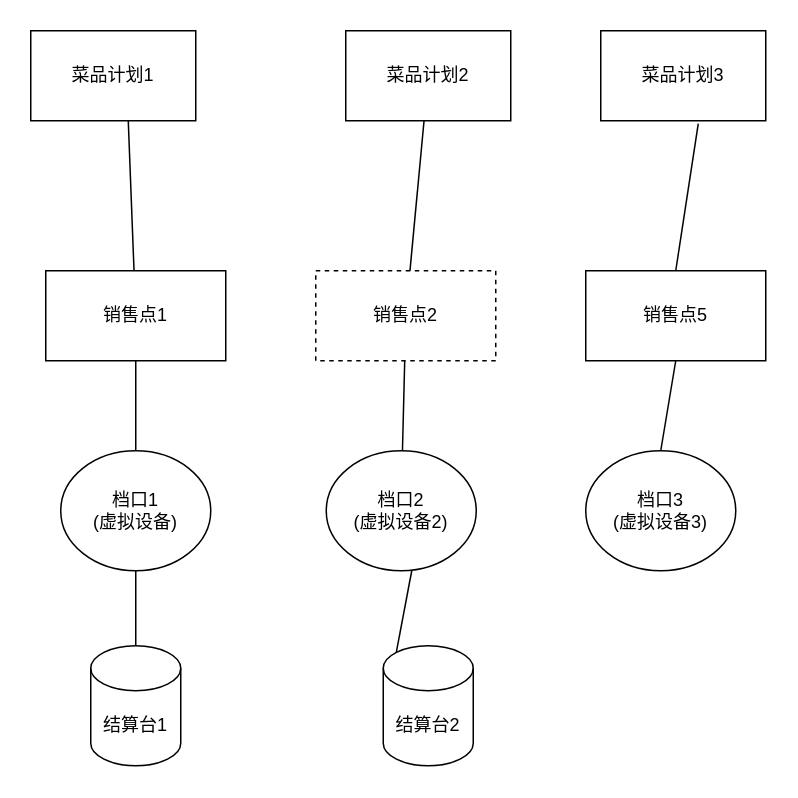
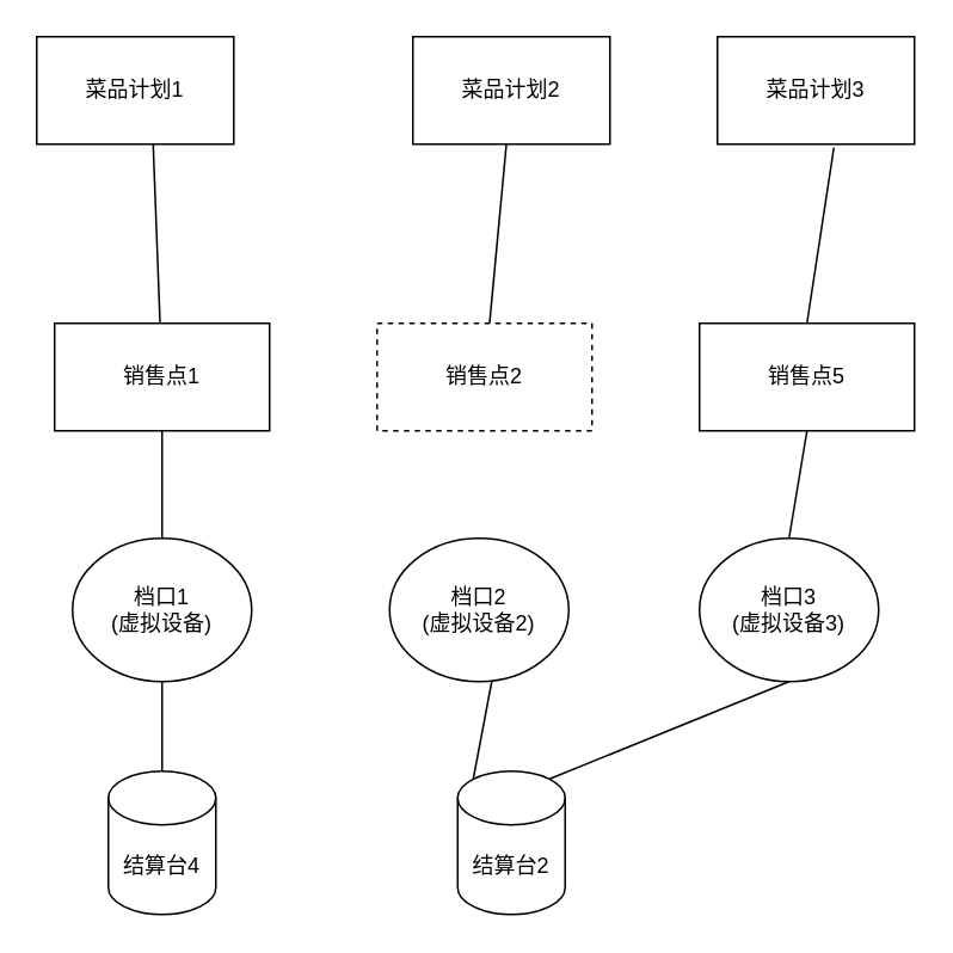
  <mxCell id="0" />
  <mxCell id="1" parent="0" />
  <mxCell id="2" value="销售点1" style="rounded=0;whiteSpace=wrap;html=1;" vertex="1" parent="1"><mxGeometry x="30" y="180" width="120" height="60" as="geometry" /></mxCell>
  <mxCell id="3" value="销售点2" style="rounded=0;whiteSpace=wrap;html=1;dashed=1;" vertex="1" parent="1"><mxGeometry x="210" y="180" width="120" height="60" as="geometry" /></mxCell>
  <mxCell id="4" value="销售点5" style="rounded=0;whiteSpace=wrap;html=1;" vertex="1" parent="1"><mxGeometry x="390" y="180" width="120" height="60" as="geometry" /></mxCell>
  <mxCell id="5" value="档口1&lt;br&gt;(虚拟设备)" style="ellipse;whiteSpace=wrap;html=1;" vertex="1" parent="1"><mxGeometry x="40" y="300" width="100" height="80" as="geometry" /></mxCell>
  <mxCell id="6" value="档口2&lt;br&gt;(虚拟设备2)" style="ellipse;whiteSpace=wrap;html=1;" vertex="1" parent="1"><mxGeometry x="217" y="300" width="100" height="80" as="geometry" /></mxCell>
  <mxCell id="7" value="" style="endArrow=none;html=1;exitX=0.5;exitY=1;exitDx=0;exitDy=0;" edge="1" parent="1" source="2" target="5"><mxGeometry width="50" height="50" relative="1" as="geometry"><mxPoint x="290" y="440" as="sourcePoint" /><mxPoint x="340" y="390" as="targetPoint" /></mxGeometry></mxCell>
- <mxCell id="8" value="" style="endArrow=none;html=1;" edge="1" parent="1" source="6" target="3"><mxGeometry width="50" height="50" relative="1" as="geometry"><mxPoint x="290" y="440" as="sourcePoint" /><mxPoint x="340" y="390" as="targetPoint" /></mxGeometry></mxCell>
  <mxCell id="9" value="菜品计划1" style="rounded=0;whiteSpace=wrap;html=1;" vertex="1" parent="1"><mxGeometry x="20" y="20" width="110" height="60" as="geometry" /></mxCell>
  <mxCell id="10" value="菜品计划2" style="rounded=0;whiteSpace=wrap;html=1;" vertex="1" parent="1"><mxGeometry x="230" y="20" width="110" height="60" as="geometry" /></mxCell>
  <mxCell id="11" value="菜品计划3" style="rounded=0;whiteSpace=wrap;html=1;" vertex="1" parent="1"><mxGeometry x="400" y="20" width="110" height="60" as="geometry" /></mxCell>
  <mxCell id="12" value="" style="endArrow=none;html=1;entryX=0.591;entryY=1;entryDx=0;entryDy=0;entryPerimeter=0;" edge="1" parent="1" source="2" target="9"><mxGeometry width="50" height="50" relative="1" as="geometry"><mxPoint x="290" y="240" as="sourcePoint" /><mxPoint x="340" y="190" as="targetPoint" /></mxGeometry></mxCell>
  <mxCell id="13" value="" style="endArrow=none;html=1;" edge="1" parent="1" source="3" target="10"><mxGeometry width="50" height="50" relative="1" as="geometry"><mxPoint x="290" y="240" as="sourcePoint" /><mxPoint x="340" y="190" as="targetPoint" /></mxGeometry></mxCell>
  <mxCell id="14" value="" style="endArrow=none;html=1;entryX=0.591;entryY=1.033;entryDx=0;entryDy=0;entryPerimeter=0;exitX=0.5;exitY=0;exitDx=0;exitDy=0;" edge="1" parent="1" source="4" target="11"><mxGeometry width="50" height="50" relative="1" as="geometry"><mxPoint x="290" y="240" as="sourcePoint" /><mxPoint x="340" y="190" as="targetPoint" /></mxGeometry></mxCell>
  <mxCell id="15" value="档口3&lt;br&gt;(虚拟设备3)" style="ellipse;whiteSpace=wrap;html=1;" vertex="1" parent="1"><mxGeometry x="390" y="300" width="100" height="80" as="geometry" /></mxCell>
  <mxCell id="16" value="" style="endArrow=none;html=1;entryX=0.5;entryY=1;entryDx=0;entryDy=0;exitX=0.5;exitY=0;exitDx=0;exitDy=0;" edge="1" parent="1" source="15" target="4"><mxGeometry width="50" height="50" relative="1" as="geometry"><mxPoint x="290" y="240" as="sourcePoint" /><mxPoint x="340" y="190" as="targetPoint" /></mxGeometry></mxCell>
- <mxCell id="17" value="结算台1" style="shape=cylinder3;whiteSpace=wrap;html=1;boundedLbl=1;backgroundOutline=1;size=15;" vertex="1" parent="1"><mxGeometry x="60" y="430" width="60" height="80" as="geometry" /></mxCell>
+ <mxCell id="17" value="结算台4" style="shape=cylinder3;whiteSpace=wrap;html=1;boundedLbl=1;backgroundOutline=1;size=15;" vertex="1" parent="1"><mxGeometry x="60" y="430" width="60" height="80" as="geometry" /></mxCell>
  <mxCell id="18" value="结算台2" style="shape=cylinder3;whiteSpace=wrap;html=1;boundedLbl=1;backgroundOutline=1;size=15;" vertex="1" parent="1"><mxGeometry x="255" y="430" width="60" height="80" as="geometry" /></mxCell>
  <mxCell id="19" value="" style="endArrow=none;html=1;exitX=0.5;exitY=1;exitDx=0;exitDy=0;" edge="1" parent="1" source="5" target="17"><mxGeometry width="50" height="50" relative="1" as="geometry"><mxPoint x="290" y="340" as="sourcePoint" /><mxPoint x="340" y="290" as="targetPoint" /></mxGeometry></mxCell>
  <mxCell id="20" value="" style="endArrow=none;html=1;exitX=0.57;exitY=1;exitDx=0;exitDy=0;exitPerimeter=0;entryX=0.145;entryY=0;entryDx=0;entryDy=4.35;entryPerimeter=0;" edge="1" parent="1" source="6" target="18"><mxGeometry width="50" height="50" relative="1" as="geometry"><mxPoint x="290" y="340" as="sourcePoint" /><mxPoint x="340" y="290" as="targetPoint" /></mxGeometry></mxCell>
+ <mxCell id="21" value="" style="endArrow=none;html=1;exitX=0.855;exitY=0;exitDx=0;exitDy=4.35;exitPerimeter=0;entryX=0.5;entryY=1;entryDx=0;entryDy=0;" edge="1" parent="1" source="18" target="15"><mxGeometry width="50" height="50" relative="1" as="geometry"><mxPoint x="290" y="340" as="sourcePoint" /><mxPoint x="440" y="390" as="targetPoint" /></mxGeometry></mxCell>
